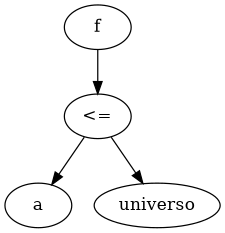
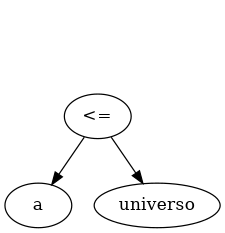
  digraph {
-   n1 [label=f]
    n2 [label="<="]
    n3 [label=a]
    n4 [label=universo]
-   n1 -> n2
    n2 -> n3
    n2 -> n4
  }
